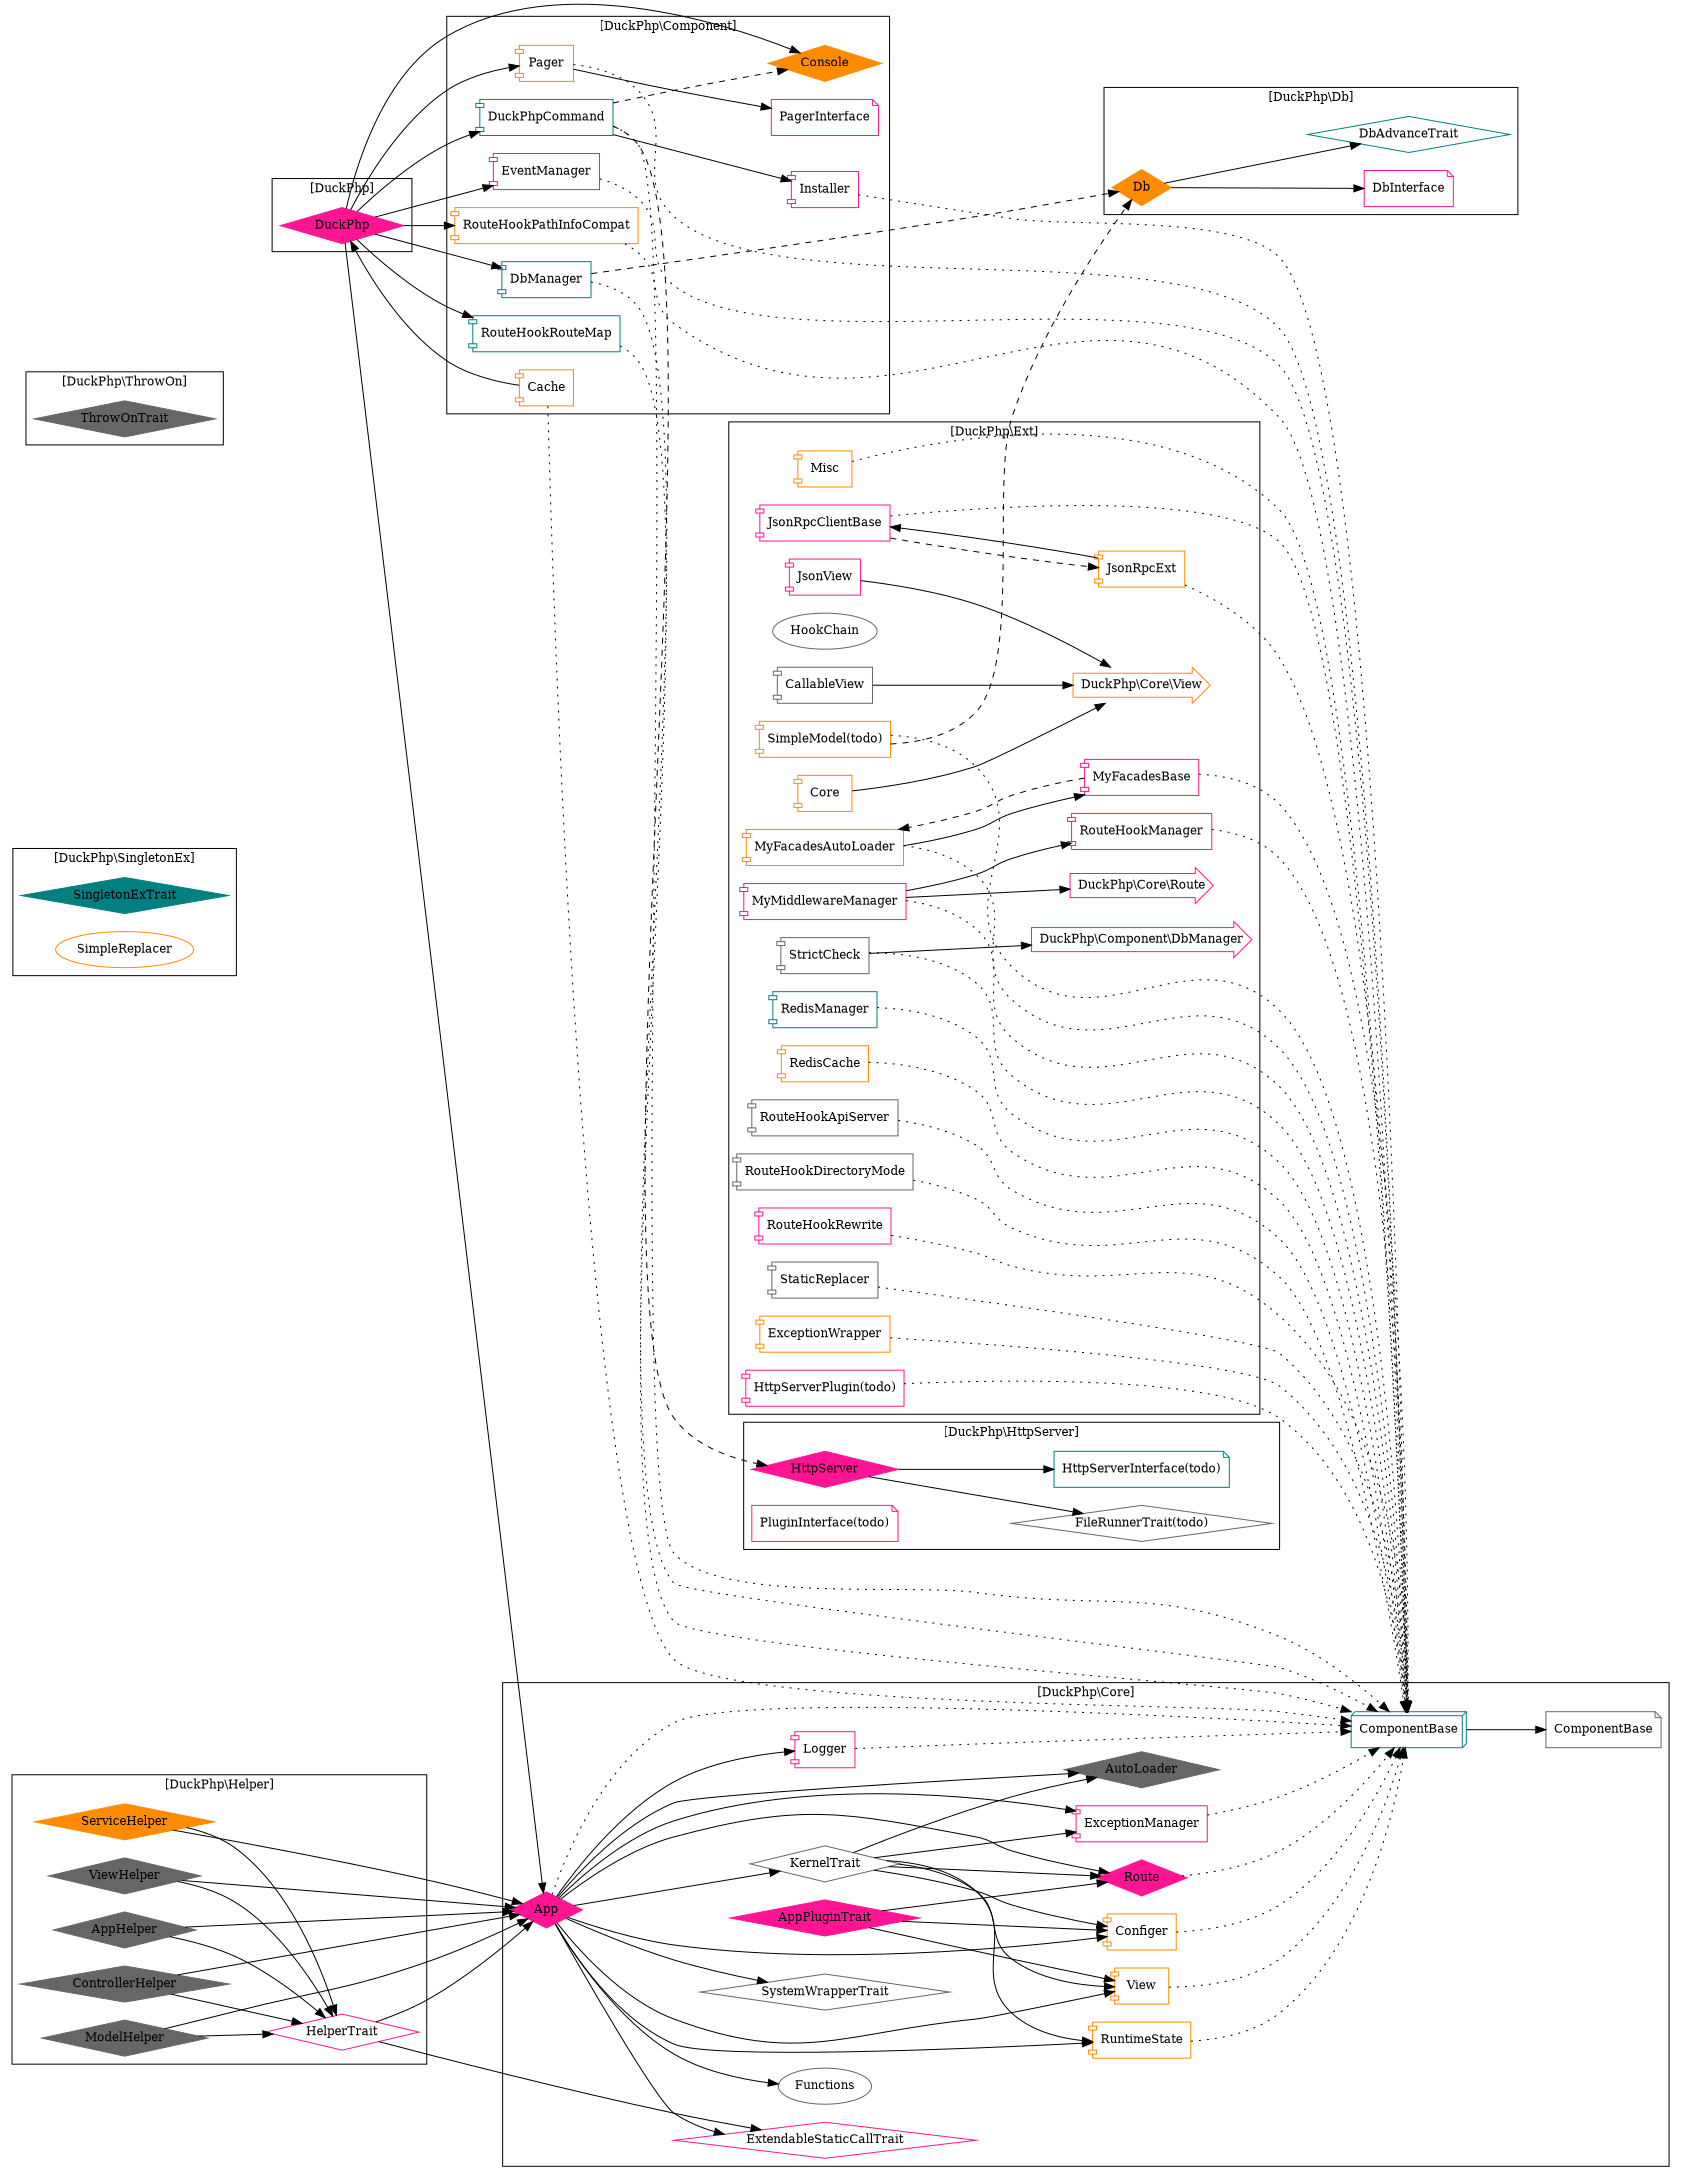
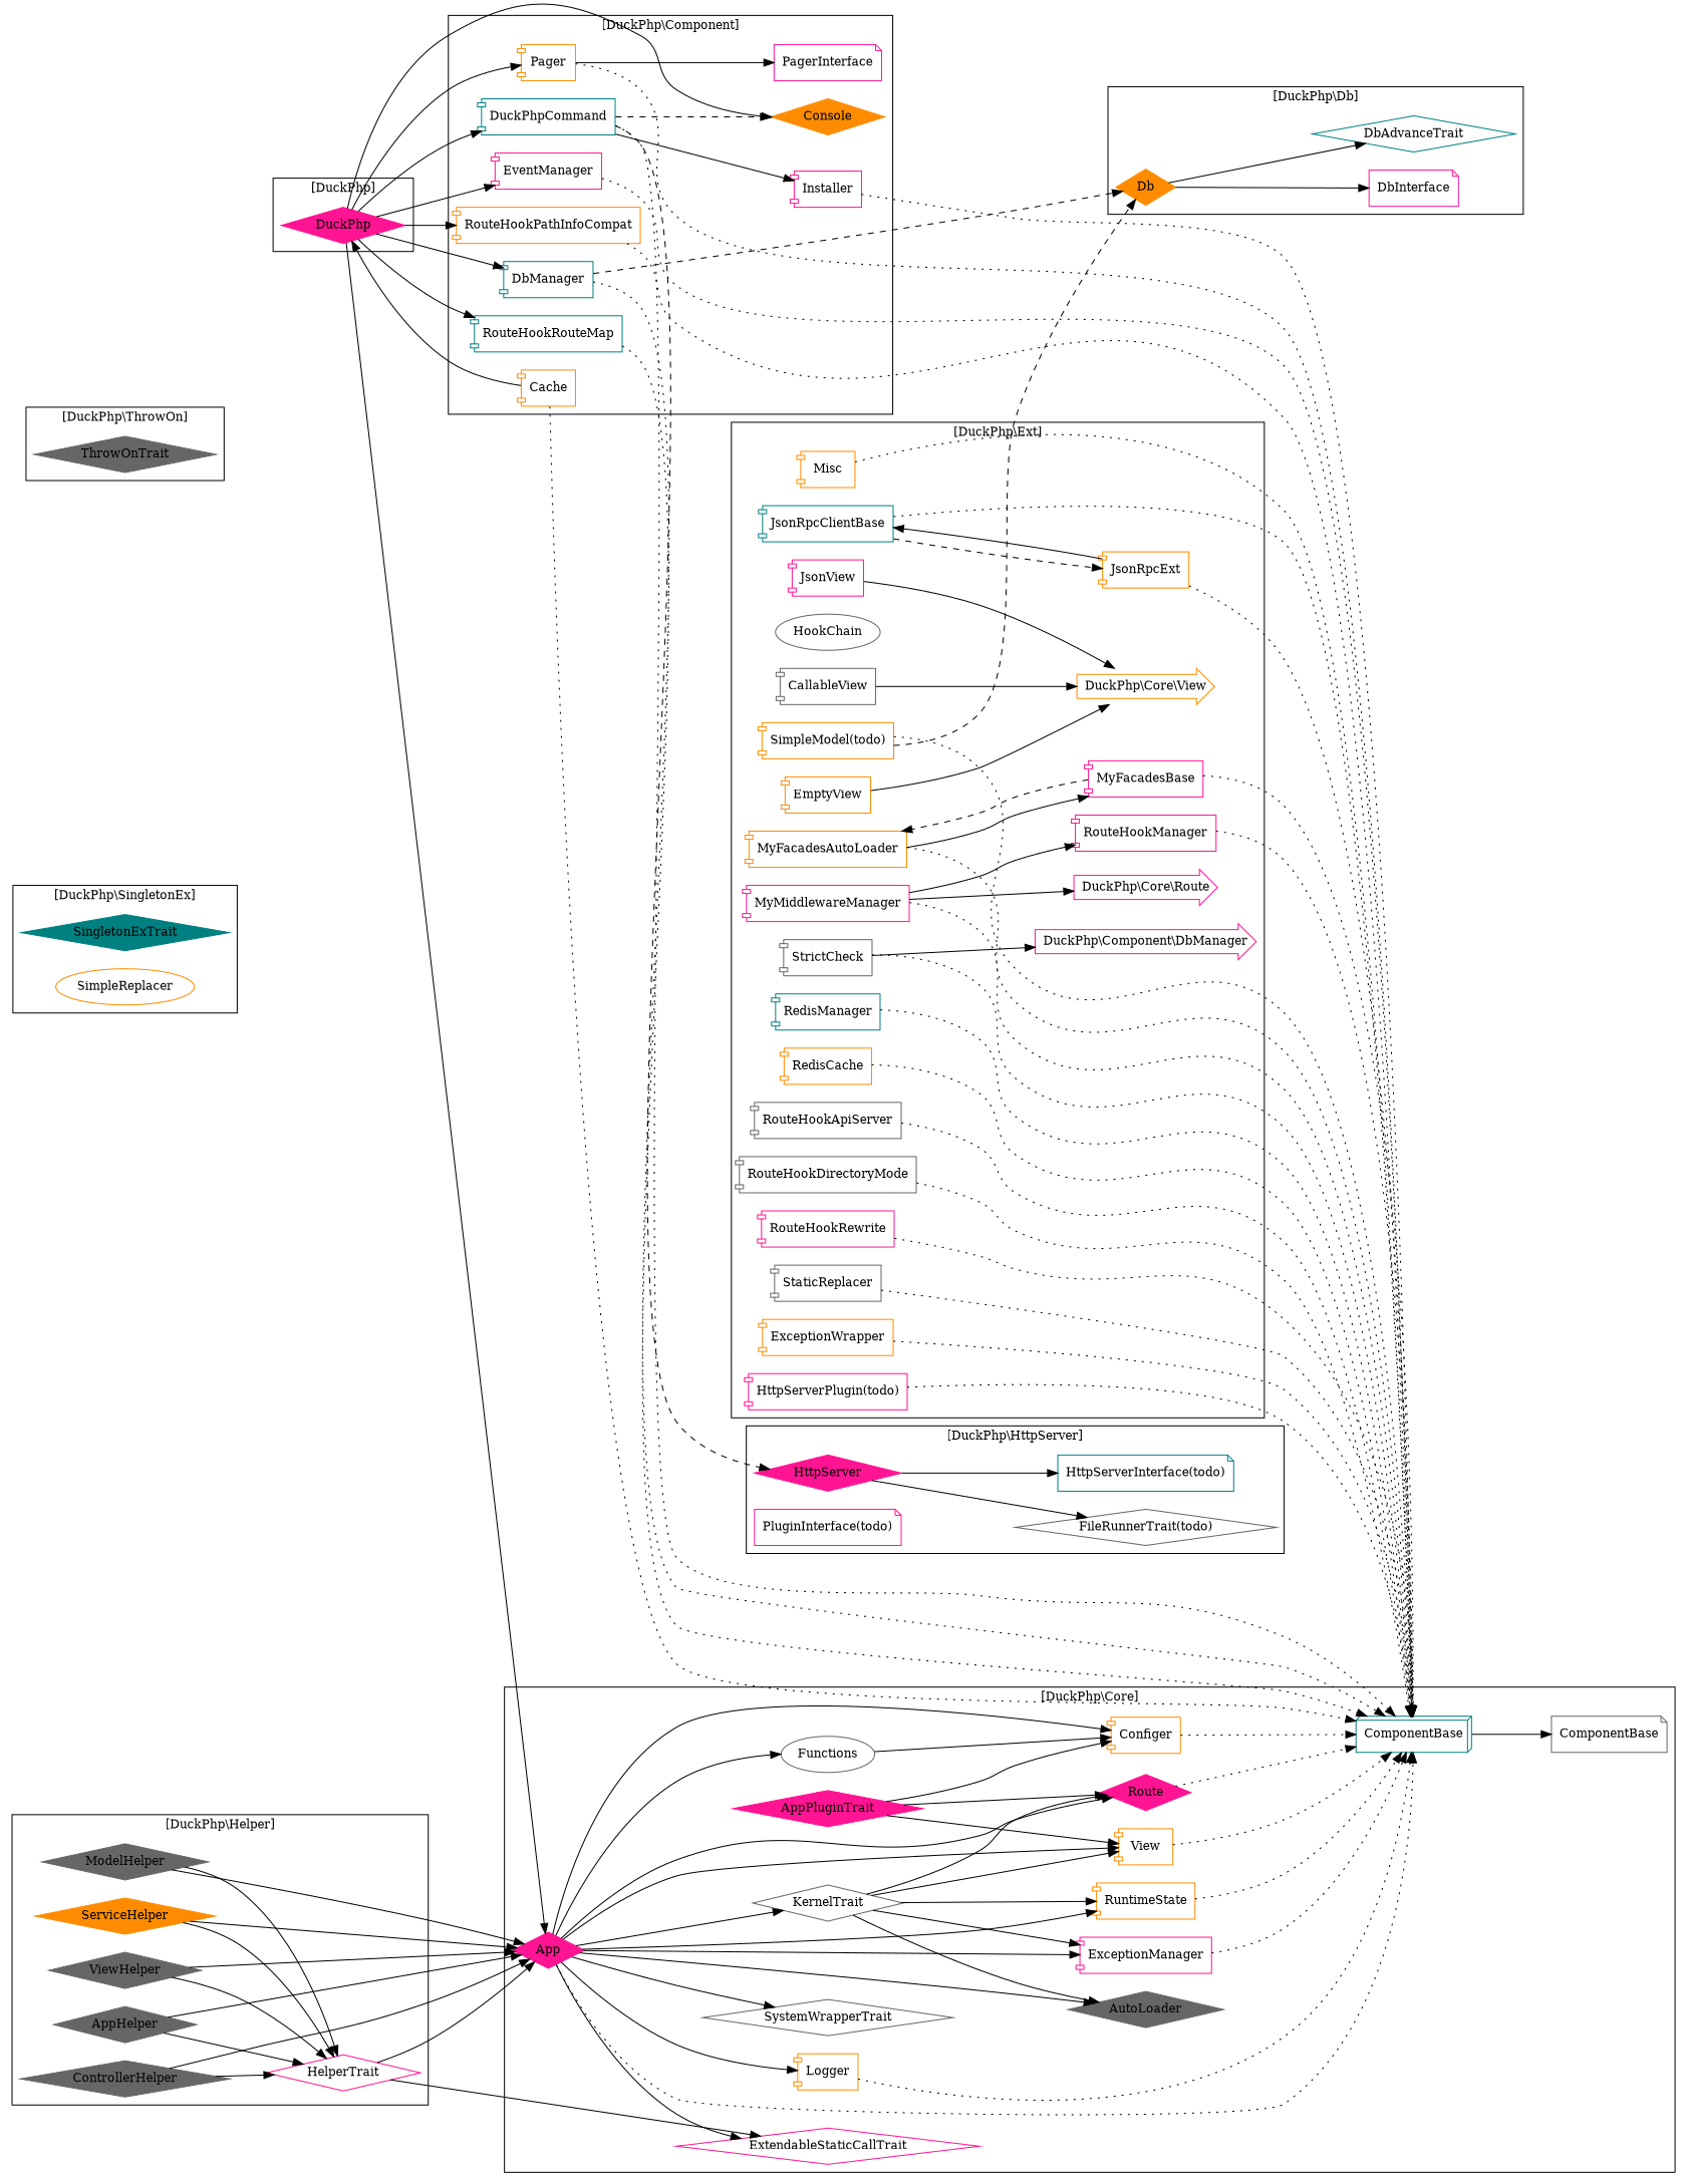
  digraph {
    fontsize=12
    rankdir=LR
    node [color=deeppink fontsize=12 shape=component]
    AppPluginTrait [shape=Mdiamond style=filled]
    n2 [color=darkorange label=View]
    n3 [color=darkorange label=Configer]
    n4 [label=Route shape=Mdiamond style=filled]
    n5 [label=App shape=Mdiamond style=filled]
    n6 [color=gray40 label=KernelTrait shape=diamond]
    n7 [color=gray40 label=AutoLoader shape=Mdiamond style=filled]
    n8 [label=ExceptionManager]
-   n9 [label=Logger]
+   n9 [color=darkorange label=Logger]
    n10 [color=darkorange label=RuntimeState]
    n11 [color=gray40 label=SystemWrapperTrait shape=diamond]
    n12 [label=ExtendableStaticCallTrait shape=diamond]
    n13 [color=teal label=ComponentBase shape=box3d]
    n14 [color=gray40 label=Functions shape=""]
    n15 [color=gray40 label=ComponentBase shape=note]
    SingletonExTrait [color=teal shape=Mdiamond style=filled]
    n17 [color=darkorange label=SimpleReplacer shape=""]
    n18 [color=gray40 label=AppHelper shape=Mdiamond style=filled]
    n19 [label=HelperTrait shape=diamond]
    n20 [color=gray40 label=ControllerHelper shape=Mdiamond style=filled]
    n21 [color=gray40 label=ModelHelper shape=Mdiamond style=filled]
    n22 [color=darkorange label=ServiceHelper shape=Mdiamond style=filled]
    n23 [color=gray40 label=ViewHelper shape=Mdiamond style=filled]
    n24 [color=darkorange label=Db shape=Mdiamond style=filled]
    n25 [color=teal label=DbAdvanceTrait shape=diamond]
    n26 [label=DbInterface shape=note]
    n27 [label=HttpServer shape=Mdiamond style=filled]
    n28 [color=teal label="HttpServerInterface(todo)" shape=note]
    n29 [color=gray40 label="FileRunnerTrait(todo)" shape=diamond]
    n30 [label="PluginInterface(todo)" shape=note]
    Cache [color=darkorange]
    Console [color=darkorange shape=Mdiamond style=filled]
    DbManager [color=teal]
    DuckPhpCommand [color=teal]
    Installer
    EventManager
    Pager [color=darkorange]
    PagerInterface [shape=note]
    RouteHookPathInfoCompat [color=darkorange]
    RouteHookRouteMap [color=teal]
    DuckPhp [shape=Mdiamond style=filled]
    ThrowOnTrait [color=gray40 shape=Mdiamond style=filled]
    CallableView [color=gray40]
    n44 [color=darkorange label="DuckPhp\\Core\\View" shape=rarrow]
-   EmptyView [color=darkorange label=Core]
+   EmptyView [color=darkorange]
    ExceptionWrapper [color=darkorange]
    HookChain [color=gray40 shape=""]
    n48 [label="HttpServerPlugin(todo)"]
-   JsonRpcClientBase
+   JsonRpcClientBase [color=teal]
    JsonRpcExt [color=darkorange]
    JsonView
    Misc [color=darkorange]
    MyFacadesAutoLoader [color=darkorange]
    MyFacadesBase
    MyMiddlewareManager
    RouteHookManager
    n57 [label="DuckPhp\\Core\\Route" shape=rarrow]
    RedisManager [color=teal]
    RedisCache [color=darkorange]
    RouteHookApiServer [color=gray40]
    RouteHookDirectoryMode [color=gray40]
    RouteHookRewrite
    n63 [color=darkorange label="SimpleModel(todo)"]
    StaticReplacer [color=gray40]
    StrictCheck [color=gray40]
    n66 [label="DuckPhp\\Component\\DbManager" shape=rarrow]
    subgraph cluster_1 {
      label="[DuckPhp\\Core]"
      AppPluginTrait
      n2
      n3
      n4
      n5
      n6
      n7
      n8
      n9
      n10
      n11
      n12
      n13
      n14
      n15
    }
    subgraph cluster_2 {
      label="[DuckPhp\\SingletonEx]"
      SingletonExTrait
      n17
    }
    subgraph cluster_3 {
      label="[DuckPhp\\Helper]"
      n18
      n19
      n20
      n21
      n22
      n23
    }
    subgraph cluster_4 {
      label="[DuckPhp\\Db]"
      n24
      n25
      n26
    }
    subgraph cluster_5 {
      label="[DuckPhp\\HttpServer]"
      n27
      n28
      n29
      n30
    }
    subgraph cluster_6 {
      label="[DuckPhp\\Component]"
      Cache
      Console
      DbManager
      DuckPhpCommand
      Installer
      EventManager
      Pager
      PagerInterface
      RouteHookPathInfoCompat
      RouteHookRouteMap
    }
    subgraph cluster_7 {
      label="[DuckPhp]"
      DuckPhp
    }
    subgraph cluster_8 {
      label="[DuckPhp\\ThrowOn]"
      ThrowOnTrait
    }
    subgraph cluster_9 {
      label="[DuckPhp\\Ext]"
      CallableView
      n44
      EmptyView
      ExceptionWrapper
      HookChain
      n48
      JsonRpcClientBase
      JsonRpcExt
      JsonView
      Misc
      MyFacadesAutoLoader
      MyFacadesBase
      MyMiddlewareManager
      RouteHookManager
      n57
      RedisManager
      RedisCache
      RouteHookApiServer
      RouteHookDirectoryMode
      RouteHookRewrite
      n63
      StaticReplacer
      StrictCheck
      n66
    }
    AppPluginTrait -> n2
    AppPluginTrait -> n3
    AppPluginTrait -> n4
    n2 -> n13 [style=dotted]
    n3 -> n13 [style=dotted]
    n4 -> n13 [style=dotted]
    n5 -> n2
    n5 -> n3
    n5 -> n4
    n5 -> n6
    n5 -> n7
    n5 -> n8
    n5 -> n9
    n5 -> n10
    n5 -> n11
    n5 -> n12
    n5 -> n13 [style=dotted]
    n5 -> n14
    n6 -> n2
-   n6 -> n3
+   n14 -> n3
    n6 -> n4
    n6 -> n7
    n6 -> n8
    n6 -> n10
    n8 -> n13 [style=dotted]
    n9 -> n13 [style=dotted]
    n10 -> n13 [style=dotted]
    n13 -> n15
    n18 -> n5
    n18 -> n19
    n19 -> n5
    n19 -> n12
    n20 -> n5
    n20 -> n19
    n21 -> n5
    n21 -> n19
    n22 -> n5
    n22 -> n19
    n23 -> n5
    n23 -> n19
    n24 -> n25
    n24 -> n26
    n27 -> n28
    n27 -> n29
    Cache -> n13 [style=dotted]
    Cache -> DuckPhp
    DbManager -> n13 [style=dotted]
    DbManager -> n24 [style=dashed]
    DuckPhpCommand -> n13 [style=dotted]
    DuckPhpCommand -> n27 [style=dashed]
    DuckPhpCommand -> Console [style=dashed]
    DuckPhpCommand -> Installer
    Installer -> n13 [style=dotted]
    EventManager -> n13 [style=dotted]
    Pager -> n13 [style=dotted]
    Pager -> PagerInterface
    RouteHookPathInfoCompat -> n13 [style=dotted]
    RouteHookRouteMap -> n13 [style=dotted]
    DuckPhp -> n5
    DuckPhp -> Console
    DuckPhp -> DbManager
    DuckPhp -> DuckPhpCommand
    DuckPhp -> EventManager
    DuckPhp -> Pager
    DuckPhp -> RouteHookPathInfoCompat
    DuckPhp -> RouteHookRouteMap
    CallableView -> n44 [style=solid]
    EmptyView -> n44 [style=solid]
    ExceptionWrapper -> n13 [style=dotted]
    n48 -> n13 [style=dotted]
    JsonRpcClientBase -> n13 [style=dotted]
    JsonRpcClientBase -> JsonRpcExt [style=dashed]
    JsonRpcExt -> n13 [style=dotted]
    JsonRpcExt -> JsonRpcClientBase
    JsonView -> n44 [style=solid]
    Misc -> n13 [style=dotted]
    MyFacadesAutoLoader -> n13 [style=dotted]
    MyFacadesAutoLoader -> MyFacadesBase
    MyFacadesBase -> n13 [style=dotted]
    MyFacadesBase -> MyFacadesAutoLoader [style=dashed]
    MyMiddlewareManager -> n13 [style=dotted]
    MyMiddlewareManager -> RouteHookManager
    MyMiddlewareManager -> n57
    RouteHookManager -> n13 [style=dotted]
    RedisManager -> n13 [style=dotted]
    RedisCache -> n13 [style=dotted]
    RouteHookApiServer -> n13 [style=dotted]
    RouteHookDirectoryMode -> n13 [style=dotted]
    RouteHookRewrite -> n13 [style=dotted]
    n63 -> n13 [style=dotted]
    n63 -> n24 [style=dashed]
    StaticReplacer -> n13 [style=dotted]
    StrictCheck -> n13 [style=dotted]
    StrictCheck -> n66 [style=solid]
  }
